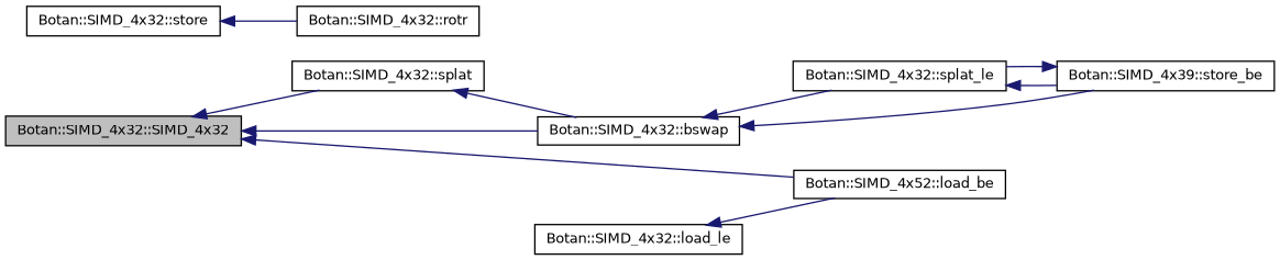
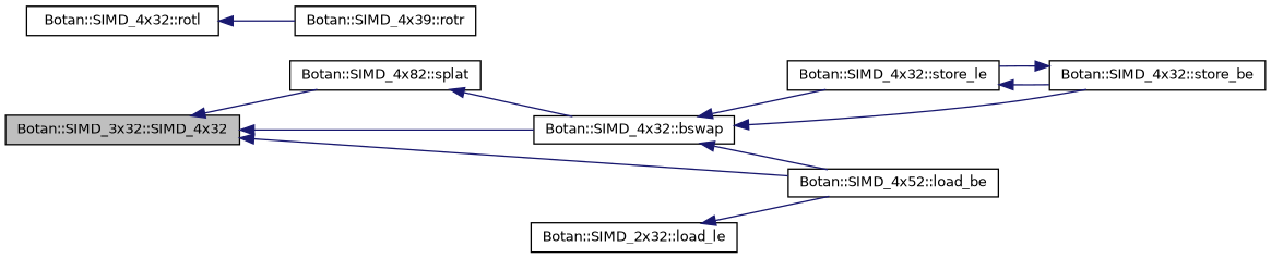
  digraph {
    rankdir=LR
    node [color=black fillcolor=white fontname=Helvetica fontsize=10 shape=record style=filled]
    edge [color=midnightblue dir=back fontname=Helvetica fontsize=10 labelfontname=Helvetica labelfontsize=10 style=solid]
-   n1 [fillcolor=grey75 fontcolor=black height=0.2 label="Botan::SIMD_4x32::SIMD_4x32" width=0.4]
-   n2 [height=0.2 label="Botan::SIMD_4x32::splat" width=0.4]
+   n1 [fillcolor=grey75 fontcolor=black height=0.2 label="Botan::SIMD_3x32::SIMD_4x32" width=0.4]
+   n2 [height=0.2 label="Botan::SIMD_4x82::splat" width=0.4]
    n3 [height=0.2 label="Botan::SIMD_4x32::bswap" width=0.4]
    n4 [height=0.2 label="Botan::SIMD_4x52::load_be" width=0.4]
-   n5 [height=0.2 label="Botan::SIMD_4x32::splat_le" width=0.4]
-   n6 [height=0.2 label="Botan::SIMD_4x39::store_be" width=0.4]
-   n7 [height=0.2 label="Botan::SIMD_4x32::load_le" width=0.4]
-   n8 [height=0.2 label="Botan::SIMD_4x32::store" width=0.4]
-   n9 [height=0.2 label="Botan::SIMD_4x32::rotr" width=0.4]
+   n5 [height=0.2 label="Botan::SIMD_4x32::store_le" width=0.4]
+   n6 [height=0.2 label="Botan::SIMD_4x32::store_be" width=0.4]
+   n7 [height=0.2 label="Botan::SIMD_2x32::load_le" width=0.4]
+   n8 [height=0.2 label="Botan::SIMD_4x32::rotl" width=0.4]
+   n9 [height=0.2 label="Botan::SIMD_4x39::rotr" width=0.4]
    n1 -> n2
    n1 -> n3
    n1 -> n4
    n2 -> n3
+   n3 -> n4
    n3 -> n5
    n3 -> n6
    n5 -> n6
    n6 -> n5
    n7 -> n4
    n8 -> n9
  }
